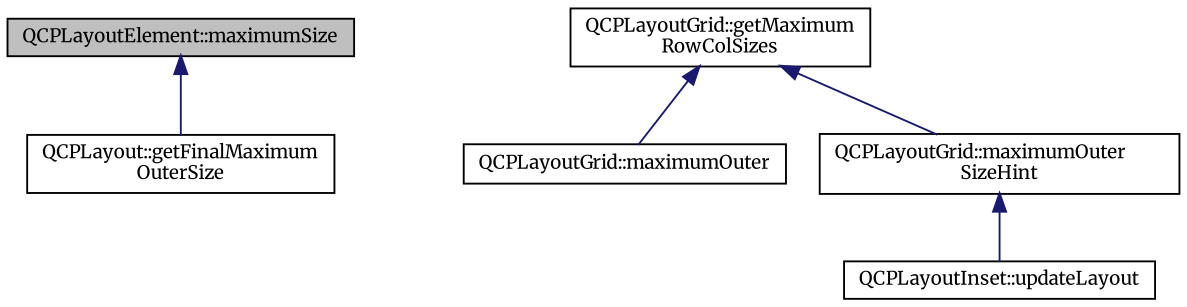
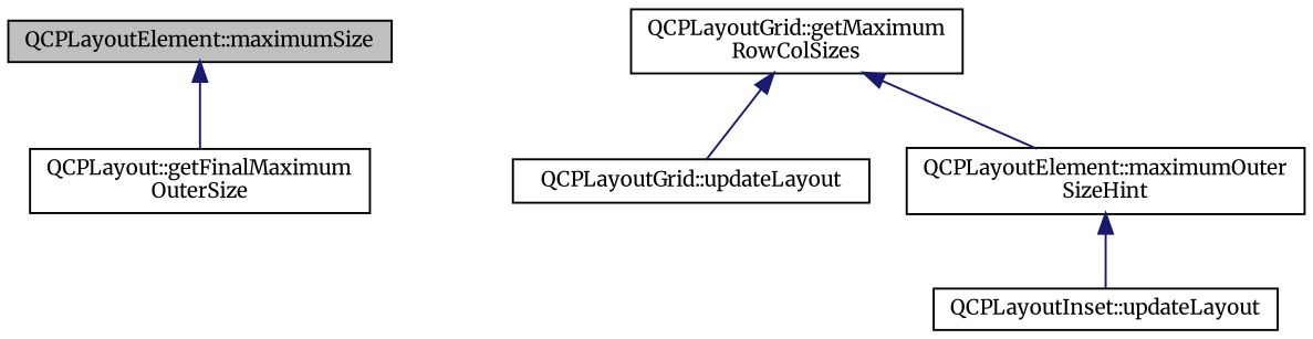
  digraph {
    fontname=Merriweather
    rankdir=TB
    node [color=black fillcolor=white fontname=Merriweather fontsize=10 shape=record style=filled]
    edge [color=midnightblue dir=back fontname=Merriweather fontsize=10 labelfontname=Helvetica labelfontsize=10 style=solid]
    n1 [fillcolor=grey75 fontcolor=black height=0.2 label="QCPLayoutElement::maximumSize" width=0.4]
    n2 [height=0.2 label="QCPLayout::getFinalMaximum\lOuterSize" width=0.4]
    n3 [height=0.2 label="QCPLayoutGrid::getMaximum\lRowColSizes" width=0.4]
-   n4 [height=0.2 label="QCPLayoutGrid::maximumOuter" width=0.4]
-   n5 [height=0.2 label="QCPLayoutGrid::maximumOuter\lSizeHint" width=0.4]
+   n4 [height=0.2 label="QCPLayoutGrid::updateLayout" width=0.4]
+   n5 [height=0.2 label="QCPLayoutElement::maximumOuter\lSizeHint" width=0.4]
    n6 [height=0.2 label="QCPLayoutInset::updateLayout" width=0.4]
    n1 -> n2
    n3 -> n4
    n3 -> n5
    n5 -> n6
  }
